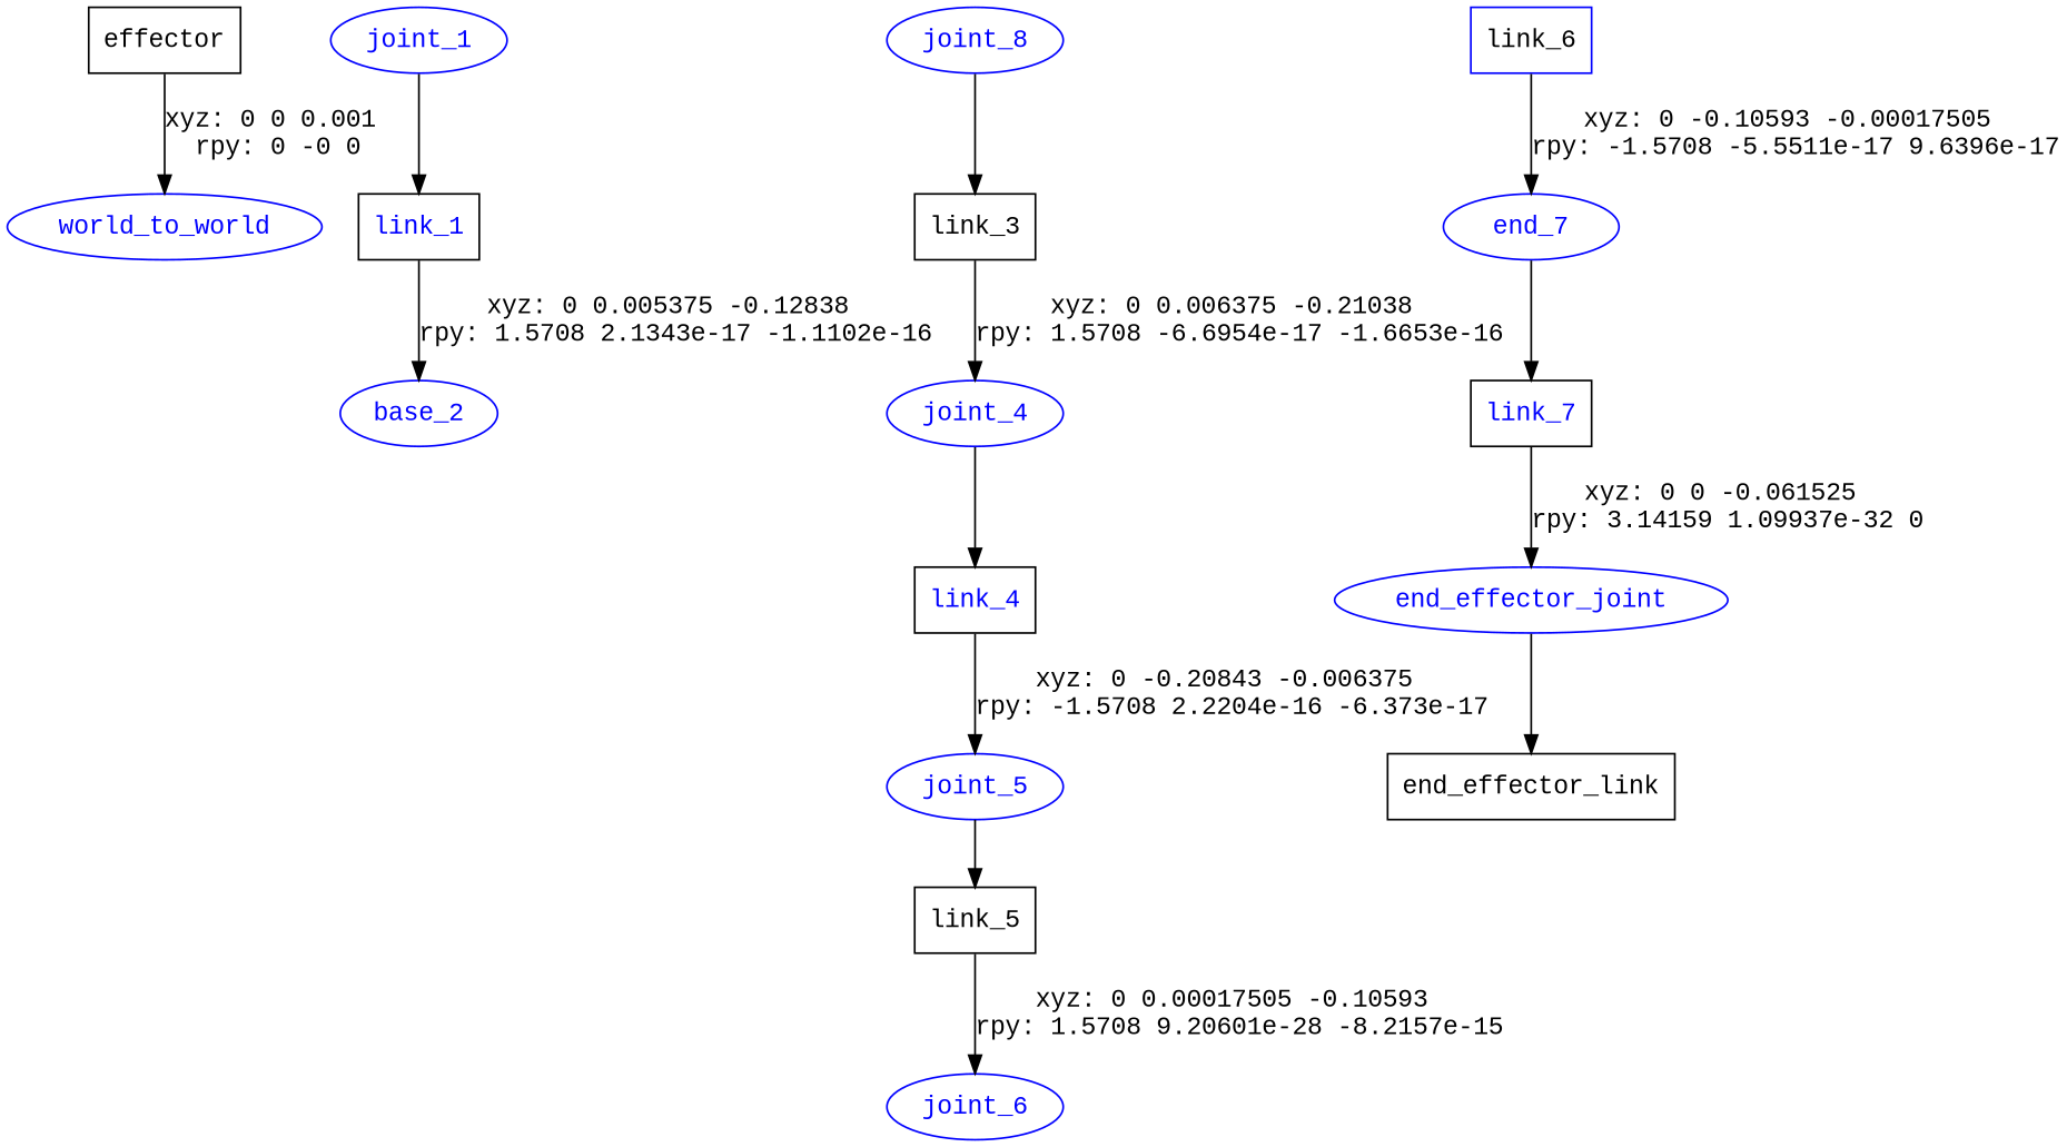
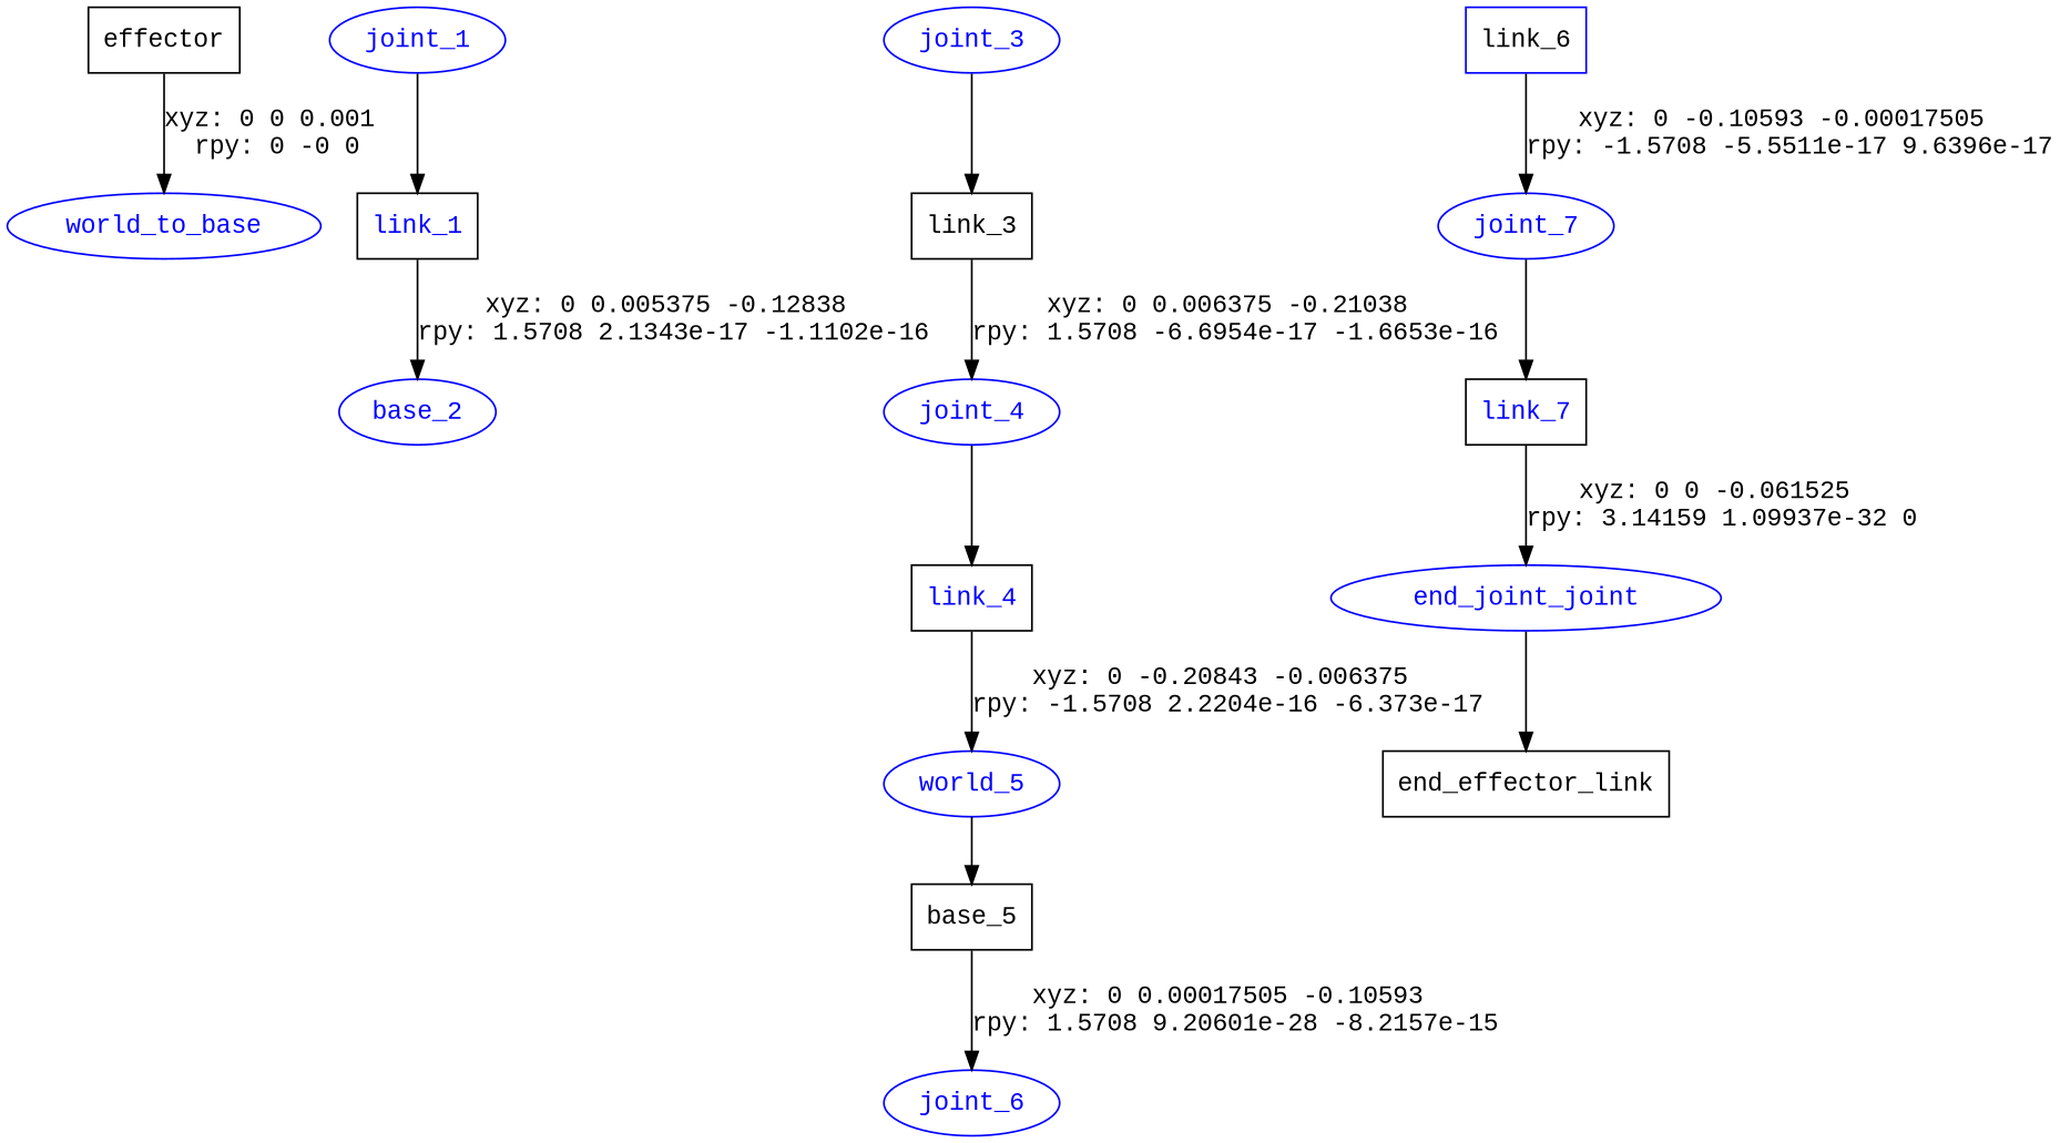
  digraph {
    fontname="Liberation Mono"
    node [fontname="Liberation Mono" shape=ellipse color=blue fontcolor=blue]
    edge [fontname="Liberation Mono"]
    n1 [label=effector shape=box color="" fontcolor=""]
-   world_to_base [label=world_to_world]
+   world_to_base
    joint_1
    n4 [label=link_1 shape=box color=""]
    n5 [label=base_2]
-   joint_3 [label=joint_8]
+   joint_3
    n7 [label=link_3 shape=box color="" fontcolor=""]
    joint_4
    n9 [label=link_4 shape=box color=""]
-   joint_5
-   n11 [label=link_5 shape=box color="" fontcolor=""]
+   joint_5 [label=world_5]
+   n11 [label=base_5 shape=box color="" fontcolor=""]
    joint_6
    n13 [label=link_6 shape=box fontcolor=""]
-   joint_7 [label=end_7]
+   joint_7
    n15 [label=link_7 shape=box color=""]
-   end_effector_joint
+   end_effector_joint [label=end_joint_joint]
    n17 [label=end_effector_link shape=box color="" fontcolor=""]
    n1 -> world_to_base [label="xyz: 0 0 0.001 \nrpy: 0 -0 0"]
    joint_1 -> n4
    n4 -> n5 [label="xyz: 0 0.005375 -0.12838 \nrpy: 1.5708 2.1343e-17 -1.1102e-16"]
    joint_3 -> n7
    n7 -> joint_4 [label="xyz: 0 0.006375 -0.21038 \nrpy: 1.5708 -6.6954e-17 -1.6653e-16"]
    joint_4 -> n9
    n9 -> joint_5 [label="xyz: 0 -0.20843 -0.006375 \nrpy: -1.5708 2.2204e-16 -6.373e-17"]
    joint_5 -> n11
    n11 -> joint_6 [label="xyz: 0 0.00017505 -0.10593 \nrpy: 1.5708 9.20601e-28 -8.2157e-15"]
    n13 -> joint_7 [label="xyz: 0 -0.10593 -0.00017505 \nrpy: -1.5708 -5.5511e-17 9.6396e-17"]
    joint_7 -> n15
    n15 -> end_effector_joint [label="xyz: 0 0 -0.061525 \nrpy: 3.14159 1.09937e-32 0"]
    end_effector_joint -> n17
  }
